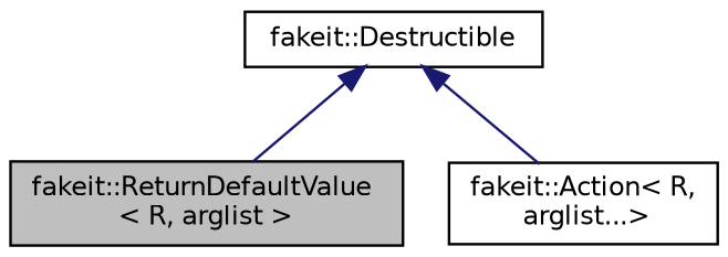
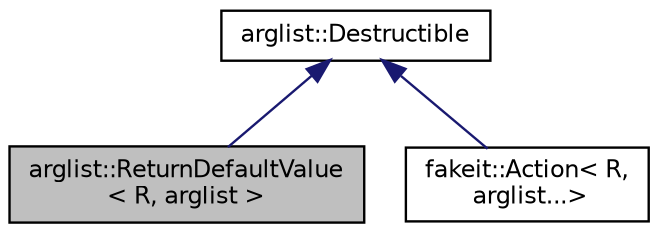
  digraph {
    node [color=black fillcolor=white fontname=Helvetica fontsize=10 shape=record style=filled]
    edge [color=midnightblue dir=back fontname=Helvetica fontsize=10 labelfontname=Helvetica labelfontsize=10 style=solid]
-   n1 [fillcolor=grey75 fontcolor=black height=0.2 label="fakeit::ReturnDefaultValue\l\< R, arglist \>" width=0.4]
+   n1 [fillcolor=grey75 fontcolor=black height=0.2 label="arglist::ReturnDefaultValue\l\< R, arglist \>" width=0.4]
    n2 [height=0.2 label="fakeit::Action\< R,\l arglist...\>" width=0.4]
-   n3 [height=0.2 label="fakeit::Destructible" width=0.4]
+   n3 [height=0.2 label="arglist::Destructible" width=0.4]
    n3 -> n1
    n3 -> n2
  }
